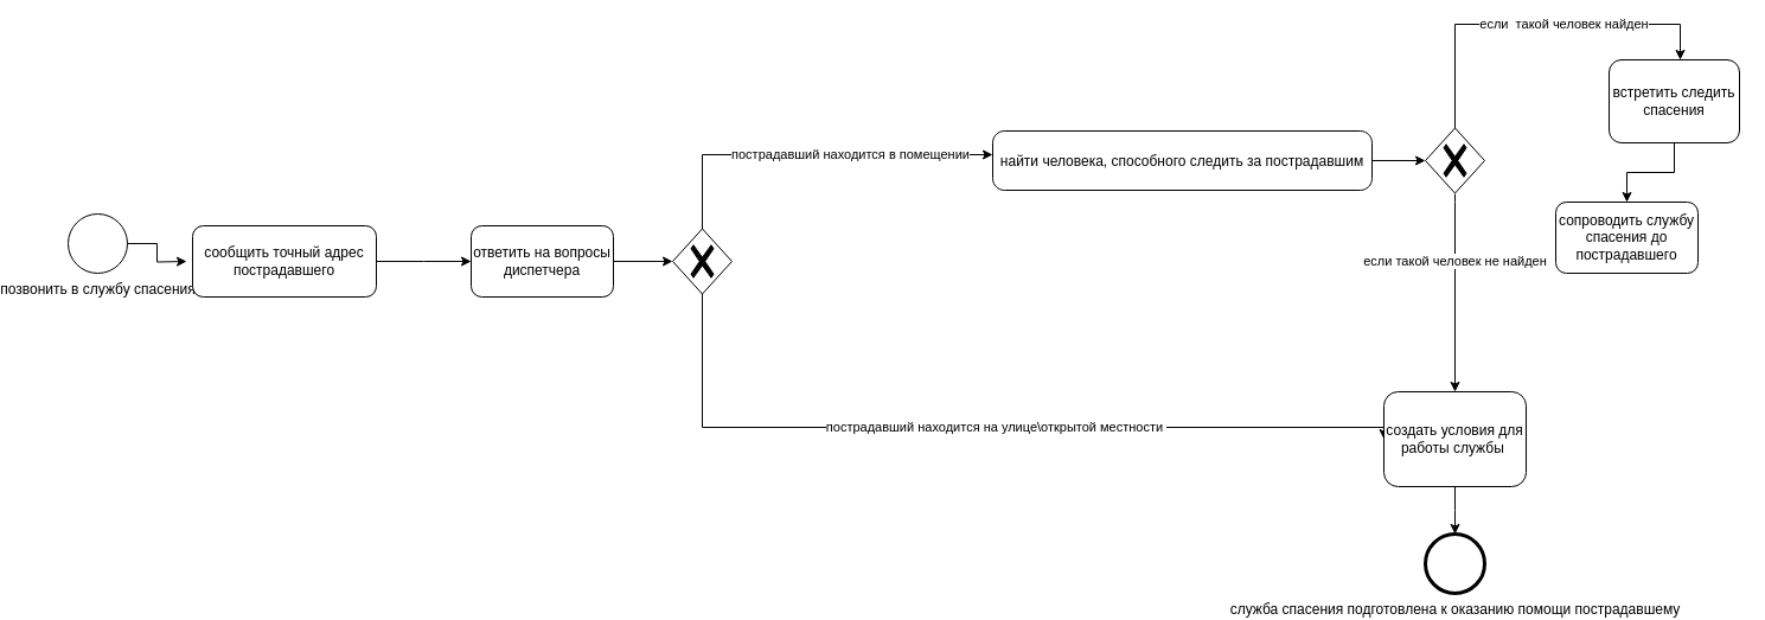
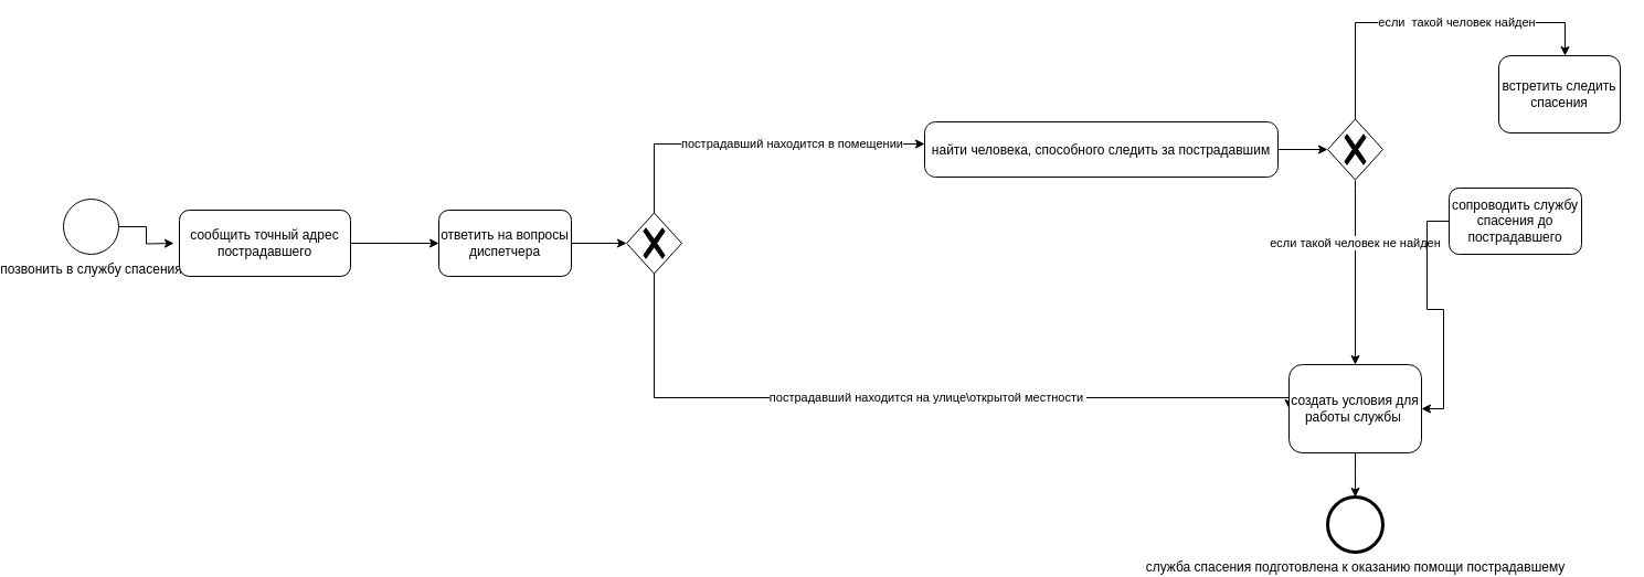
  <mxCell id="0" />
  <mxCell id="1" parent="0" />
  <mxCell id="2" value="позвонить в службу спасения" style="shape=mxgraph.bpmn.shape;html=1;verticalLabelPosition=bottom;labelBackgroundColor=#ffffff;verticalAlign=top;perimeter=ellipsePerimeter;outline=standard;symbol=general;" parent="1" vertex="1"><mxGeometry x="20" y="180" width="50" height="50" as="geometry" /></mxCell>
  <mxCell id="3" style="edgeStyle=orthogonalEdgeStyle;rounded=0;html=1;jettySize=auto;orthogonalLoop=1;" parent="1" source="2" edge="1"><mxGeometry relative="1" as="geometry"><mxPoint x="120" y="220" as="targetPoint" /></mxGeometry></mxCell>
  <mxCell id="4" style="edgeStyle=orthogonalEdgeStyle;rounded=0;orthogonalLoop=1;jettySize=auto;html=1;" edge="1" parent="1" source="5"><mxGeometry relative="1" as="geometry"><mxPoint x="360" y="220" as="targetPoint" /></mxGeometry></mxCell>
  <mxCell id="5" value="сообщить точный адрес пострадавшего" style="rounded=1;whiteSpace=wrap;html=1;" vertex="1" parent="1"><mxGeometry x="125" y="190" width="155" height="60" as="geometry" /></mxCell>
  <mxCell id="6" value="" style="edgeStyle=orthogonalEdgeStyle;rounded=0;orthogonalLoop=1;jettySize=auto;html=1;" edge="1" parent="1" source="7" target="10"><mxGeometry relative="1" as="geometry" /></mxCell>
  <mxCell id="7" value="ответить на вопросы диспетчера" style="rounded=1;whiteSpace=wrap;html=1;" vertex="1" parent="1"><mxGeometry x="360" y="190" width="120" height="60" as="geometry" /></mxCell>
  <mxCell id="8" value="пострадавший находится в помещении" style="edgeStyle=orthogonalEdgeStyle;rounded=0;orthogonalLoop=1;jettySize=auto;html=1;" edge="1" parent="1" source="10"><mxGeometry x="0.219" relative="1" as="geometry"><mxPoint x="800" y="130" as="targetPoint" /><Array as="points"><mxPoint x="555" y="130" /></Array><mxPoint as="offset" /></mxGeometry></mxCell>
  <mxCell id="9" value="пострадавший находится на улице\открытой местности&amp;nbsp;" style="edgeStyle=orthogonalEdgeStyle;rounded=0;orthogonalLoop=1;jettySize=auto;html=1;entryX=0;entryY=0.5;entryDx=0;entryDy=0;" edge="1" parent="1" source="10" target="12"><mxGeometry x="0.032" relative="1" as="geometry"><mxPoint x="1010" y="330" as="targetPoint" /><Array as="points"><mxPoint x="555" y="360" /></Array><mxPoint as="offset" /></mxGeometry></mxCell>
  <mxCell id="10" value="" style="points=[[0.25,0.25,0],[0.5,0,0],[0.75,0.25,0],[1,0.5,0],[0.75,0.75,0],[0.5,1,0],[0.25,0.75,0],[0,0.5,0]];shape=mxgraph.bpmn.gateway2;html=1;verticalLabelPosition=bottom;labelBackgroundColor=#ffffff;verticalAlign=top;align=center;perimeter=rhombusPerimeter;outlineConnect=0;outline=none;symbol=none;gwType=exclusive;" vertex="1" parent="1"><mxGeometry x="530" y="192.5" width="50" height="55" as="geometry" /></mxCell>
  <mxCell id="11" style="edgeStyle=orthogonalEdgeStyle;rounded=0;orthogonalLoop=1;jettySize=auto;html=1;" edge="1" parent="1" source="12"><mxGeometry relative="1" as="geometry"><mxPoint x="1190" y="450" as="targetPoint" /></mxGeometry></mxCell>
  <mxCell id="12" value="создать условия для работы службы&amp;nbsp;" style="rounded=1;whiteSpace=wrap;html=1;" vertex="1" parent="1"><mxGeometry x="1130" y="330" width="120" height="80" as="geometry" /></mxCell>
  <mxCell id="13" value="если&amp;nbsp; такой человек найден" style="edgeStyle=orthogonalEdgeStyle;rounded=0;orthogonalLoop=1;jettySize=auto;html=1;" edge="1" parent="1" source="15"><mxGeometry x="0.163" relative="1" as="geometry"><mxPoint x="1380" y="50" as="targetPoint" /><Array as="points"><mxPoint x="1190" y="20" /><mxPoint x="1380" y="20" /></Array><mxPoint as="offset" /></mxGeometry></mxCell>
  <mxCell id="14" value="если такой человек не найден" style="edgeStyle=orthogonalEdgeStyle;rounded=0;orthogonalLoop=1;jettySize=auto;html=1;entryX=0.5;entryY=0;entryDx=0;entryDy=0;" edge="1" parent="1" target="12"><mxGeometry x="-0.317" relative="1" as="geometry"><mxPoint x="1260" y="262.5" as="targetPoint" /><mxPoint x="1190" y="163" as="sourcePoint" /><Array as="points"><mxPoint x="1190" y="170" /><mxPoint x="1190" y="170" /></Array><mxPoint as="offset" /></mxGeometry></mxCell>
  <mxCell id="15" value="" style="points=[[0.25,0.25,0],[0.5,0,0],[0.75,0.25,0],[1,0.5,0],[0.75,0.75,0],[0.5,1,0],[0.25,0.75,0],[0,0.5,0]];shape=mxgraph.bpmn.gateway2;html=1;verticalLabelPosition=bottom;labelBackgroundColor=#ffffff;verticalAlign=top;align=center;perimeter=rhombusPerimeter;outlineConnect=0;outline=none;symbol=none;gwType=exclusive;" vertex="1" parent="1"><mxGeometry x="1165" y="107.5" width="50" height="55" as="geometry" /></mxCell>
  <mxCell id="16" style="edgeStyle=orthogonalEdgeStyle;rounded=0;orthogonalLoop=1;jettySize=auto;html=1;exitX=1;exitY=0.5;exitDx=0;exitDy=0;exitPerimeter=0;entryX=0;entryY=0.5;entryDx=0;entryDy=0;entryPerimeter=0;" edge="1" parent="1" source="17" target="15"><mxGeometry relative="1" as="geometry" /></mxCell>
  <mxCell id="17" value="найти человека, способного следить за пострадавшим" style="points=[[0.25,0,0],[0.5,0,0],[0.75,0,0],[1,0.25,0],[1,0.5,0],[1,0.75,0],[0.75,1,0],[0.5,1,0],[0.25,1,0],[0,0.75,0],[0,0.5,0],[0,0.25,0]];shape=mxgraph.bpmn.task;rectStyle=rounded;size=10;taskMarker=abstract;" vertex="1" parent="1"><mxGeometry x="800" y="110" width="320" height="50" as="geometry" /></mxCell>
- <mxCell id="18" style="edgeStyle=orthogonalEdgeStyle;rounded=0;orthogonalLoop=1;jettySize=auto;html=1;entryX=0.5;entryY=0;entryDx=0;entryDy=0;" edge="1" parent="1" source="19" target="21"><mxGeometry relative="1" as="geometry"><mxPoint x="1375" y="160" as="targetPoint" /></mxGeometry></mxCell>
  <mxCell id="19" value="встретить следить спасения" style="rounded=1;whiteSpace=wrap;html=1;" vertex="1" parent="1"><mxGeometry x="1320" y="50" width="110" height="70" as="geometry" /></mxCell>
+ <mxCell id="20" style="edgeStyle=orthogonalEdgeStyle;rounded=0;orthogonalLoop=1;jettySize=auto;html=1;entryX=1;entryY=0.5;entryDx=0;entryDy=0;" edge="1" parent="1" source="21" target="12"><mxGeometry relative="1" as="geometry"><mxPoint x="1375" y="360" as="targetPoint" /></mxGeometry></mxCell>
  <mxCell id="21" value="сопроводить службу спасения до пострадавшего" style="rounded=1;whiteSpace=wrap;html=1;" vertex="1" parent="1"><mxGeometry x="1275" y="170" width="120" height="60" as="geometry" /></mxCell>
  <mxCell id="22" value="служба спасения подготовлена к оказанию помощи пострадавшему" style="points=[[0.145,0.145,0],[0.5,0,0],[0.855,0.145,0],[1,0.5,0],[0.855,0.855,0],[0.5,1,0],[0.145,0.855,0],[0,0.5,0]];shape=mxgraph.bpmn.event;html=1;verticalLabelPosition=bottom;labelBackgroundColor=#ffffff;verticalAlign=top;align=center;perimeter=ellipsePerimeter;outlineConnect=0;aspect=fixed;outline=end;symbol=terminate2;" vertex="1" parent="1"><mxGeometry x="1165" y="450" width="50" height="50" as="geometry" /></mxCell>
